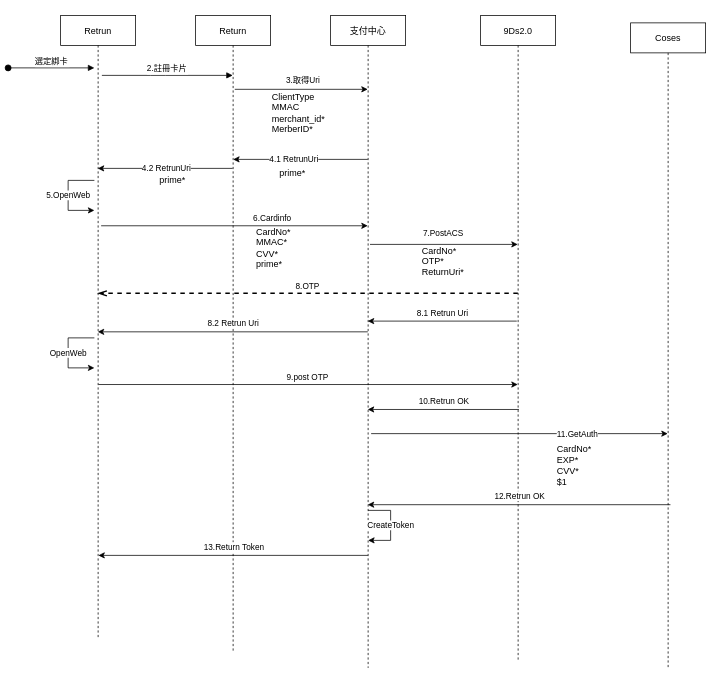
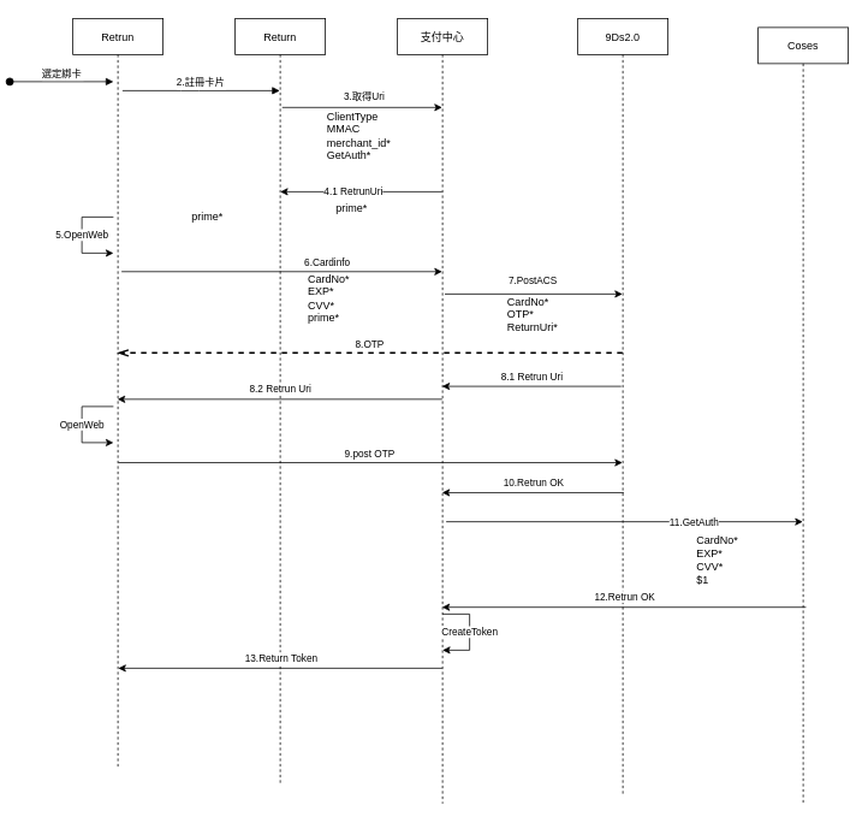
  <mxCell id="0" />
  <mxCell id="1" parent="0" />
  <mxCell id="2" value="Retrun" style="shape=umlLifeline;perimeter=lifelinePerimeter;container=1;collapsible=0;recursiveResize=0;rounded=0;shadow=0;strokeWidth=1;" parent="1" vertex="1"><mxGeometry x="20" y="20" width="100" height="830" as="geometry" /></mxCell>
  <mxCell id="3" value="選定綁卡" style="verticalAlign=bottom;startArrow=oval;endArrow=block;startSize=8;shadow=0;strokeWidth=1;" parent="2" edge="1"><mxGeometry relative="1" as="geometry"><mxPoint x="-70" y="70" as="sourcePoint" /><mxPoint x="45" y="70" as="targetPoint" /></mxGeometry></mxCell>
  <mxCell id="4" value="5.OpenWeb" style="edgeStyle=elbowEdgeStyle;rounded=0;orthogonalLoop=1;jettySize=auto;html=1;" edge="1" parent="2"><mxGeometry relative="1" as="geometry"><mxPoint x="45" y="260" as="targetPoint" /><mxPoint x="45" y="220" as="sourcePoint" /><Array as="points"><mxPoint x="10" y="220" /><mxPoint x="-20" y="170" /></Array></mxGeometry></mxCell>
  <mxCell id="5" value="OpenWeb" style="edgeStyle=elbowEdgeStyle;rounded=0;orthogonalLoop=1;jettySize=auto;html=1;" edge="1" parent="2"><mxGeometry relative="1" as="geometry"><mxPoint x="45" y="470" as="targetPoint" /><mxPoint x="45" y="430" as="sourcePoint" /><Array as="points"><mxPoint x="10" y="430" /><mxPoint x="-20" y="380" /></Array></mxGeometry></mxCell>
  <mxCell id="6" value="Return" style="shape=umlLifeline;perimeter=lifelinePerimeter;container=1;collapsible=0;recursiveResize=0;rounded=0;shadow=0;strokeWidth=1;" parent="1" vertex="1"><mxGeometry x="200" y="20" width="100" height="850" as="geometry" /></mxCell>
  <mxCell id="7" value="8.OTP" style="verticalAlign=bottom;endArrow=openThin;dashed=1;endSize=8;shadow=0;strokeWidth=2;exitX=0.496;exitY=0.431;exitDx=0;exitDy=0;exitPerimeter=0;endFill=0;" parent="1" target="2" edge="1" source="13"><mxGeometry relative="1" as="geometry"><mxPoint x="75" y="365.6" as="targetPoint" /><mxPoint x="634" y="470" as="sourcePoint" /></mxGeometry></mxCell>
  <mxCell id="8" value="2.註冊卡片" style="verticalAlign=bottom;endArrow=block;shadow=0;strokeWidth=1;" parent="1" target="6" edge="1"><mxGeometry relative="1" as="geometry"><mxPoint x="75" y="100" as="sourcePoint" /><mxPoint x="251" y="102" as="targetPoint" /><Array as="points"><mxPoint x="150" y="100" /></Array></mxGeometry></mxCell>
  <mxCell id="9" value="支付中心" style="shape=umlLifeline;perimeter=lifelinePerimeter;container=1;collapsible=0;recursiveResize=0;rounded=0;shadow=0;strokeWidth=1;" parent="1" vertex="1"><mxGeometry x="380" y="20" width="100" height="870" as="geometry" /></mxCell>
  <mxCell id="10" value="CreateToken" style="edgeStyle=elbowEdgeStyle;rounded=0;orthogonalLoop=1;jettySize=auto;html=1;" edge="1" parent="9"><mxGeometry relative="1" as="geometry"><mxPoint x="50" y="700" as="targetPoint" /><mxPoint x="50" y="660" as="sourcePoint" /><Array as="points"><mxPoint x="80" y="680" /><mxPoint x="-15" y="610" /></Array></mxGeometry></mxCell>
  <mxCell id="11" value="prime*" style="text;html=1;verticalAlign=middle;resizable=0;points=[];autosize=1;strokeColor=none;fillColor=none;" parent="1" vertex="1"><mxGeometry x="150" y="230" width="50" height="20" as="geometry" /></mxCell>
  <mxCell id="12" value="3.取得Uri" style="edgeStyle=none;rounded=0;orthogonalLoop=1;jettySize=auto;html=1;exitX=0.522;exitY=0.116;exitDx=0;exitDy=0;exitPerimeter=0;" parent="1" source="6" target="9" edge="1"><mxGeometry x="0.011" y="13" relative="1" as="geometry"><mxPoint x="255" y="145" as="sourcePoint" /><mxPoint x="1" as="offset" /></mxGeometry></mxCell>
  <mxCell id="13" value="9Ds2.0" style="shape=umlLifeline;perimeter=lifelinePerimeter;container=1;collapsible=0;recursiveResize=0;rounded=0;shadow=0;strokeWidth=1;" parent="1" vertex="1"><mxGeometry x="580" y="20" width="100" height="860" as="geometry" /></mxCell>
- <mxCell id="14" value="ClientType&lt;br&gt;MMAC&lt;br&gt;merchant_id*&lt;br&gt;MerberID*" style="text;html=1;verticalAlign=middle;resizable=0;points=[];autosize=1;strokeColor=none;fillColor=none;" parent="1" vertex="1"><mxGeometry x="300" y="120" width="90" height="60" as="geometry" /></mxCell>
+ <mxCell id="14" value="ClientType&lt;br&gt;MMAC&lt;br&gt;merchant_id*&lt;br&gt;GetAuth*" style="text;html=1;verticalAlign=middle;resizable=0;points=[];autosize=1;strokeColor=none;fillColor=none;" parent="1" vertex="1"><mxGeometry x="300" y="120" width="90" height="60" as="geometry" /></mxCell>
  <mxCell id="15" value="4.1 RetrunUri" style="edgeStyle=none;rounded=0;orthogonalLoop=1;jettySize=auto;html=1;" parent="1" source="9" target="6" edge="1"><mxGeometry x="0.103" relative="1" as="geometry"><mxPoint x="258.5" y="132.96" as="sourcePoint" /><mxPoint x="80" y="228" as="targetPoint" /><mxPoint as="offset" /><Array as="points"><mxPoint x="250" y="212" /></Array></mxGeometry></mxCell>
  <mxCell id="16" value="6.Cardinfo" style="edgeStyle=none;rounded=0;orthogonalLoop=1;jettySize=auto;html=1;exitX=0.54;exitY=0.338;exitDx=0;exitDy=0;exitPerimeter=0;" edge="1" parent="1" source="2" target="9"><mxGeometry x="0.281" y="10" relative="1" as="geometry"><mxPoint x="72" y="320" as="sourcePoint" /><mxPoint as="offset" /><mxPoint x="428" y="320.36" as="targetPoint" /></mxGeometry></mxCell>
- <mxCell id="17" value="CardNo*&lt;br&gt;MMAC*&lt;br&gt;CVV*&lt;br&gt;prime*" style="text;html=1;verticalAlign=middle;resizable=0;points=[];autosize=1;strokeColor=none;fillColor=none;" vertex="1" parent="1"><mxGeometry x="279" y="300" width="60" height="60" as="geometry" /></mxCell>
+ <mxCell id="17" value="CardNo*&lt;br&gt;EXP*&lt;br&gt;CVV*&lt;br&gt;prime*" style="text;html=1;verticalAlign=middle;resizable=0;points=[];autosize=1;strokeColor=none;fillColor=none;" vertex="1" parent="1"><mxGeometry x="279" y="300" width="60" height="60" as="geometry" /></mxCell>
  <mxCell id="18" value="7.PostACS" style="endArrow=classic;html=1;exitX=0.525;exitY=0.351;exitDx=0;exitDy=0;exitPerimeter=0;" edge="1" parent="1" source="9" target="13"><mxGeometry x="-0.013" y="14" width="50" height="50" relative="1" as="geometry"><mxPoint x="433" y="414" as="sourcePoint" /><mxPoint x="380" y="220" as="targetPoint" /><mxPoint as="offset" /></mxGeometry></mxCell>
  <mxCell id="19" value="8.1 Retrun Uri" style="endArrow=classic;html=1;exitX=0.482;exitY=0.474;exitDx=0;exitDy=0;exitPerimeter=0;" edge="1" parent="1" source="13" target="9"><mxGeometry x="-0.003" y="-11" width="50" height="50" relative="1" as="geometry"><mxPoint x="630" y="410" as="sourcePoint" /><mxPoint x="380" y="270" as="targetPoint" /><mxPoint as="offset" /></mxGeometry></mxCell>
- <mxCell id="20" value="4.2 RetrunUri" style="endArrow=classic;html=1;exitX=0.493;exitY=0.24;exitDx=0;exitDy=0;exitPerimeter=0;" edge="1" parent="1" source="6" target="2"><mxGeometry x="-0.019" width="50" height="50" relative="1" as="geometry"><mxPoint x="330" y="320" as="sourcePoint" /><mxPoint x="380" y="270" as="targetPoint" /><mxPoint as="offset" /></mxGeometry></mxCell>
  <mxCell id="21" value="prime*" style="text;html=1;verticalAlign=middle;resizable=0;points=[];autosize=1;strokeColor=none;fillColor=none;" vertex="1" parent="1"><mxGeometry x="310" y="220" width="50" height="20" as="geometry" /></mxCell>
  <mxCell id="22" value="CardNo*&lt;br&gt;OTP*&lt;br&gt;ReturnUri*" style="text;html=1;verticalAlign=middle;resizable=0;points=[];autosize=1;strokeColor=none;fillColor=none;" vertex="1" parent="1"><mxGeometry x="500" y="323" width="70" height="50" as="geometry" /></mxCell>
  <mxCell id="23" value="9.post OTP" style="edgeStyle=none;rounded=0;orthogonalLoop=1;jettySize=auto;html=1;exitX=0.504;exitY=0.593;exitDx=0;exitDy=0;exitPerimeter=0;" edge="1" parent="1" source="2" target="13"><mxGeometry x="-0.001" y="9" relative="1" as="geometry"><mxPoint x="70" y="540" as="sourcePoint" /><mxPoint as="offset" /><mxPoint x="426.2" y="540" as="targetPoint" /></mxGeometry></mxCell>
  <mxCell id="24" value="8.2 Retrun Uri" style="endArrow=classic;html=1;exitX=0.496;exitY=0.485;exitDx=0;exitDy=0;exitPerimeter=0;" edge="1" parent="1" source="9" target="2"><mxGeometry x="-0.003" y="-11" width="50" height="50" relative="1" as="geometry"><mxPoint x="641.8" y="471.65" as="sourcePoint" /><mxPoint x="439.5" y="471.65" as="targetPoint" /><mxPoint as="offset" /></mxGeometry></mxCell>
  <mxCell id="25" value="10.Retrun OK" style="endArrow=classic;html=1;exitX=0.511;exitY=0.611;exitDx=0;exitDy=0;exitPerimeter=0;" edge="1" parent="1" source="13" target="9"><mxGeometry x="-0.003" y="-11" width="50" height="50" relative="1" as="geometry"><mxPoint x="628" y="580" as="sourcePoint" /><mxPoint x="430" y="570" as="targetPoint" /><mxPoint as="offset" /></mxGeometry></mxCell>
  <mxCell id="26" value="11.GetAuth" style="rounded=0;orthogonalLoop=1;jettySize=auto;html=1;exitX=0.54;exitY=0.641;exitDx=0;exitDy=0;exitPerimeter=0;" edge="1" parent="1" source="9" target="27"><mxGeometry x="0.389" relative="1" as="geometry"><mxPoint x="390" y="630" as="targetPoint" /><mxPoint x="390" y="590" as="sourcePoint" /><mxPoint as="offset" /></mxGeometry></mxCell>
  <mxCell id="27" value="Coses" style="shape=umlLifeline;perimeter=lifelinePerimeter;container=1;collapsible=0;recursiveResize=0;rounded=0;shadow=0;strokeWidth=1;" vertex="1" parent="1"><mxGeometry x="780" y="30" width="100" height="860" as="geometry" /></mxCell>
- <mxCell id="28" value="CardNo*&lt;br&gt;EXP*&lt;br&gt;CVV*&lt;br&gt;$1" style="text;html=1;verticalAlign=middle;resizable=0;points=[];autosize=1;strokeColor=none;fillColor=none;" vertex="1" parent="1"><mxGeometry x="680" y="590" width="60" height="60" as="geometry" /></mxCell>
+ <mxCell id="28" value="CardNo*&lt;br&gt;EXP*&lt;br&gt;CVV*&lt;br&gt;$1" style="text;html=1;verticalAlign=middle;resizable=0;points=[];autosize=1;strokeColor=none;fillColor=none;" vertex="1" parent="1"><mxGeometry x="710" y="590" width="60" height="60" as="geometry" /></mxCell>
  <mxCell id="29" value="12.Retrun OK" style="endArrow=classic;html=1;exitX=0.531;exitY=0.747;exitDx=0;exitDy=0;exitPerimeter=0;" edge="1" parent="1" source="27" target="9"><mxGeometry x="-0.003" y="-11" width="50" height="50" relative="1" as="geometry"><mxPoint x="638.2" y="581.15" as="sourcePoint" /><mxPoint x="439.5" y="581.15" as="targetPoint" /><mxPoint as="offset" /></mxGeometry></mxCell>
  <mxCell id="30" value="13.Return Token" style="endArrow=classic;html=1;exitX=0.489;exitY=0.617;exitDx=0;exitDy=0;exitPerimeter=0;" edge="1" parent="1"><mxGeometry x="-0.003" y="-11" width="50" height="50" relative="1" as="geometry"><mxPoint x="429.7" y="740" as="sourcePoint" /><mxPoint x="70.3" y="740" as="targetPoint" /><mxPoint as="offset" /></mxGeometry></mxCell>
